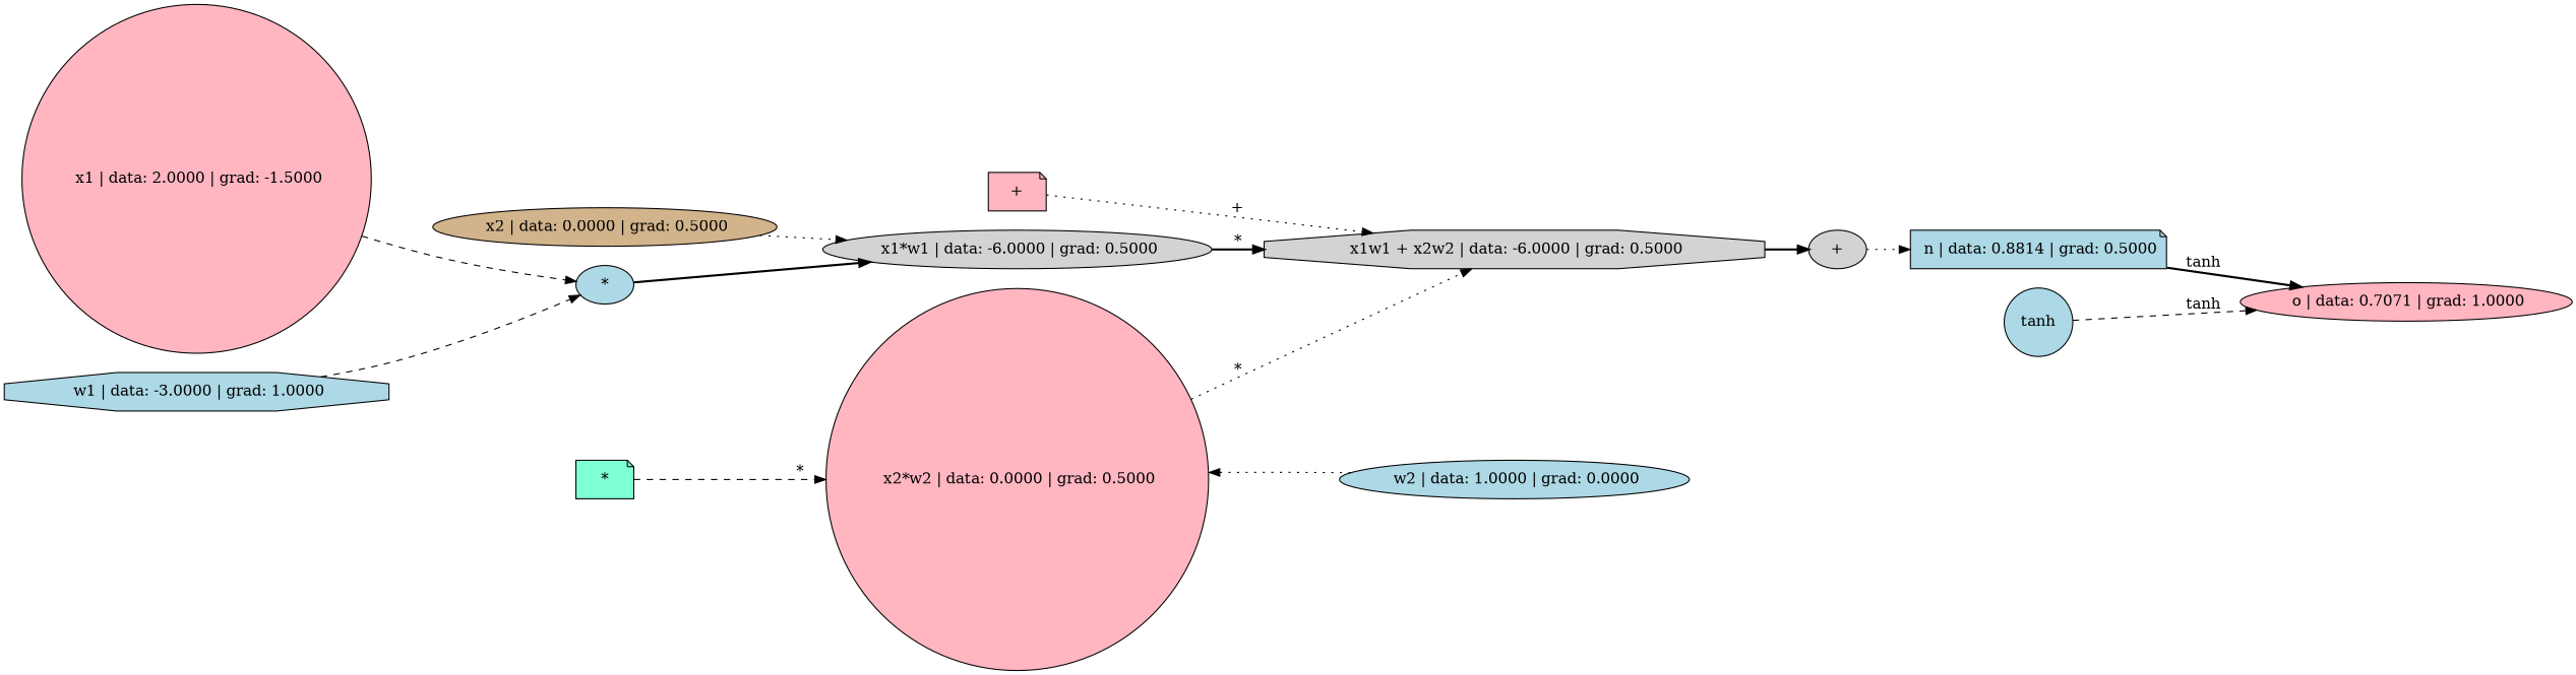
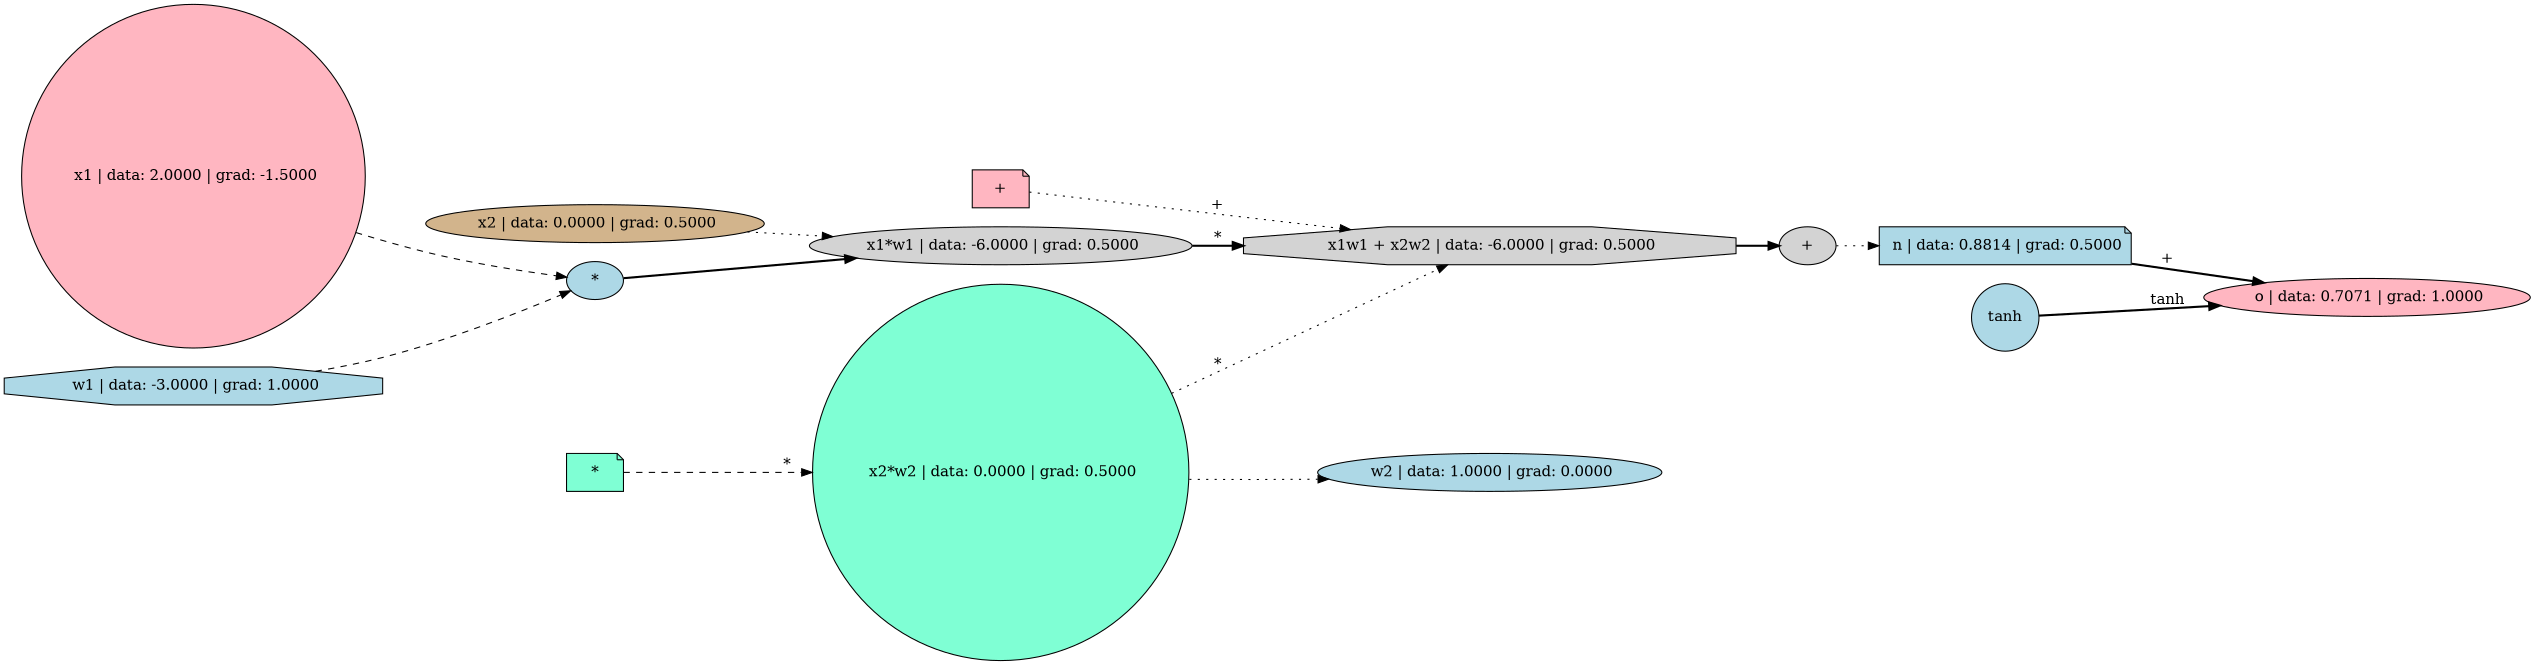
  digraph {
    rankdir=LR
    node [fillcolor=lightblue shape=ellipse style=filled]
    edge [style=dotted]
    n1 [fillcolor=lightpink label=" o | data: 0.7071 | grad: 1.0000"]
    n2 [label=" n | data: 0.8814 | grad: 0.5000" shape=note]
    n3 [fillcolor=lightgrey label=" x1w1 + x2w2 | data: -6.0000 | grad: 0.5000" shape=octagon]
    n4 [fillcolor=lightgrey label="+"]
    n5 [fillcolor=lightgrey label=" x1*w1 | data: -6.0000 | grad: 0.5000"]
    n6 [fillcolor=lightpink label=" x1 | data: 2.0000 | grad: -1.5000" shape=circle]
    n7 [label="*"]
    n8 [label=" w1 | data: -3.0000 | grad: 1.0000" shape=octagon]
-   n9 [fillcolor=lightpink label=" x2*w2 | data: 0.0000 | grad: 0.5000" shape=circle]
+   n9 [fillcolor=aquamarine label=" x2*w2 | data: 0.0000 | grad: 0.5000" shape=circle]
    n10 [fillcolor=tan label=" x2 | data: 0.0000 | grad: 0.5000"]
    n11 [label=" w2 | data: 1.0000 | grad: 0.0000"]
    n12 [fillcolor=lightpink label="+" shape=note]
    n13 [fillcolor=aquamarine label="*" shape=note]
    n14 [label=tanh shape=circle]
-   n2 -> n1 [label=tanh style=bold]
+   n2 -> n1 [label="+" style=bold]
    n3 -> n4 [label=" " style=bold]
    n4 -> n2 [label=" "]
    n5 -> n3 [label="*" style=bold]
    n6 -> n7 [label=" " style=dashed]
    n7 -> n5 [label=" " style=bold]
    n8 -> n7 [label=" " style=dashed]
    n9 -> n3 [label="*"]
    n10 -> n5
-   n11 -> n9
+   n9 -> n11
    n12 -> n3 [label="+"]
    n13 -> n9 [label="*" style=dashed]
-   n14 -> n1 [label=tanh style=dashed]
+   n14 -> n1 [label=tanh style=bold]
  }
